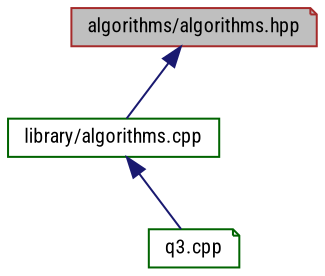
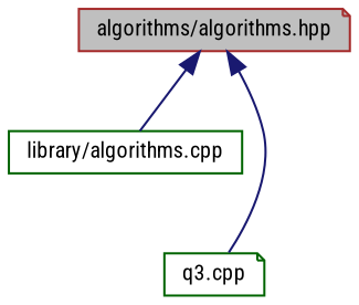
  digraph {
    fontname="Roboto Condensed"
    node [color=darkgreen fillcolor=white fontname="Roboto Condensed" fontsize=10 shape=note style=filled]
    edge [color=midnightblue dir=back fontname="Roboto Condensed" fontsize=10 labelfontname=Helvetica labelfontsize=10 style=solid]
    n1 [color=brown fillcolor=grey75 fontcolor=black height=0.2 label="algorithms/algorithms.hpp" width=0.4]
    n2 [height=0.2 label="library/algorithms.cpp" shape=box width=0.4]
    n3 [height=0.2 label="q3.cpp" width=0.4]
    n1 -> n2
-   n2 -> n3
+   n1 -> n3
  }
